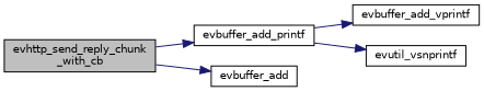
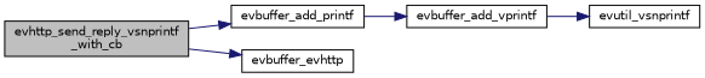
  digraph {
    fontname="DejaVu Sans"
    rankdir=LR
    node [color=black fillcolor=white fontname="DejaVu Sans" fontsize=10 shape=record style=filled]
    edge [color=midnightblue fontname="DejaVu Sans" fontsize=10 labelfontname=Helvetica labelfontsize=10 style=solid]
-   n1 [fillcolor=grey75 fontcolor=black height=0.2 label="evhttp_send_reply_chunk\l_with_cb" width=0.4]
+   n1 [fillcolor=grey75 fontcolor=black height=0.2 label="evhttp_send_reply_vsnprintf\l_with_cb" width=0.4]
    n2 [height=0.2 label=evbuffer_add_printf width=0.4]
-   n3 [height=0.2 label=evbuffer_add width=0.4]
+   n3 [height=0.2 label=evbuffer_evhttp width=0.4]
    n4 [height=0.2 label=evbuffer_add_vprintf width=0.4]
    n5 [height=0.2 label=evutil_vsnprintf width=0.4]
    n1 -> n2
    n1 -> n3
    n2 -> n4
-   n2 -> n5
+   n4 -> n5
  }
